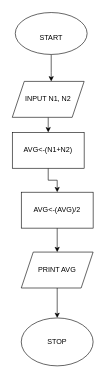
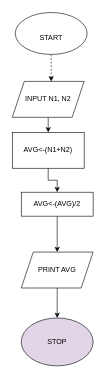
  <mxCell id="0" />
  <mxCell id="1" parent="0" />
- <mxCell id="2" style="edgeStyle=orthogonalEdgeStyle;rounded=0;orthogonalLoop=1;jettySize=auto;html=1;exitX=0.5;exitY=1;exitDx=0;exitDy=0;" edge="1" parent="1" source="3" target="6"><mxGeometry relative="1" as="geometry"><Array as="points"><mxPoint x="85" y="120" /><mxPoint x="85" y="120" /></Array></mxGeometry></mxCell>
+ <mxCell id="2" style="edgeStyle=orthogonalEdgeStyle;rounded=0;orthogonalLoop=1;jettySize=auto;html=1;exitX=0.5;exitY=1;exitDx=0;exitDy=0;dashed=1;" edge="1" parent="1" source="3" target="6"><mxGeometry relative="1" as="geometry"><Array as="points"><mxPoint x="85" y="120" /><mxPoint x="85" y="120" /></Array></mxGeometry></mxCell>
  <mxCell id="3" value="&lt;div&gt;&lt;br&gt;&lt;/div&gt;START" style="ellipse;whiteSpace=wrap;html=1;" vertex="1" parent="1"><mxGeometry x="25" y="20" width="120" height="70" as="geometry" /></mxCell>
- <mxCell id="4" value="&lt;div&gt;&lt;br&gt;&lt;/div&gt;STOP&lt;div&gt;&lt;br&gt;&lt;/div&gt;" style="ellipse;whiteSpace=wrap;html=1;" vertex="1" parent="1"><mxGeometry x="35" y="530" width="120" height="80" as="geometry" /></mxCell>
+ <mxCell id="4" value="&lt;div&gt;&lt;br&gt;&lt;/div&gt;STOP&lt;div&gt;&lt;br&gt;&lt;/div&gt;" style="ellipse;whiteSpace=wrap;html=1;fillColor=#e1d5e7;" vertex="1" parent="1"><mxGeometry x="35" y="530" width="120" height="80" as="geometry" /></mxCell>
  <mxCell id="5" style="edgeStyle=orthogonalEdgeStyle;rounded=0;orthogonalLoop=1;jettySize=auto;html=1;exitX=0.5;exitY=1;exitDx=0;exitDy=0;entryX=0.5;entryY=0;entryDx=0;entryDy=0;" edge="1" parent="1" source="6" target="10"><mxGeometry relative="1" as="geometry" /></mxCell>
  <mxCell id="6" value="INPUT N1, N2" style="shape=parallelogram;perimeter=parallelogramPerimeter;whiteSpace=wrap;html=1;fixedSize=1;" vertex="1" parent="1"><mxGeometry x="20" y="135" width="120" height="60" as="geometry" /></mxCell>
  <mxCell id="7" style="edgeStyle=orthogonalEdgeStyle;rounded=0;orthogonalLoop=1;jettySize=auto;html=1;exitX=0.5;exitY=1;exitDx=0;exitDy=0;entryX=0.5;entryY=0;entryDx=0;entryDy=0;" edge="1" parent="1" source="8" target="12"><mxGeometry relative="1" as="geometry" /></mxCell>
- <mxCell id="8" value="AVG&amp;lt;-(AVG)/2" style="rounded=0;whiteSpace=wrap;html=1;" vertex="1" parent="1"><mxGeometry x="35" y="320" width="120" height="60" as="geometry" /></mxCell>
+ <mxCell id="8" value="AVG&amp;lt;-(AVG)/2" style="rounded=0;whiteSpace=wrap;html=1;" vertex="1" parent="1"><mxGeometry x="35" y="320" width="120" height="40" as="geometry" /></mxCell>
  <mxCell id="9" style="edgeStyle=orthogonalEdgeStyle;rounded=0;orthogonalLoop=1;jettySize=auto;html=1;exitX=0.5;exitY=1;exitDx=0;exitDy=0;entryX=0.5;entryY=0;entryDx=0;entryDy=0;" edge="1" parent="1" source="10" target="8"><mxGeometry relative="1" as="geometry" /></mxCell>
  <mxCell id="10" value="AVG&amp;lt;-(N1+N2)" style="rounded=0;whiteSpace=wrap;html=1;" vertex="1" parent="1"><mxGeometry x="20" y="220" width="120" height="60" as="geometry" /></mxCell>
  <mxCell id="11" style="edgeStyle=orthogonalEdgeStyle;rounded=0;orthogonalLoop=1;jettySize=auto;html=1;entryX=0.5;entryY=0;entryDx=0;entryDy=0;" edge="1" parent="1" source="12" target="4"><mxGeometry relative="1" as="geometry" /></mxCell>
  <mxCell id="12" value="PRINT AVG" style="shape=parallelogram;perimeter=parallelogramPerimeter;whiteSpace=wrap;html=1;fixedSize=1;" vertex="1" parent="1"><mxGeometry x="35" y="420" width="120" height="60" as="geometry" /></mxCell>
